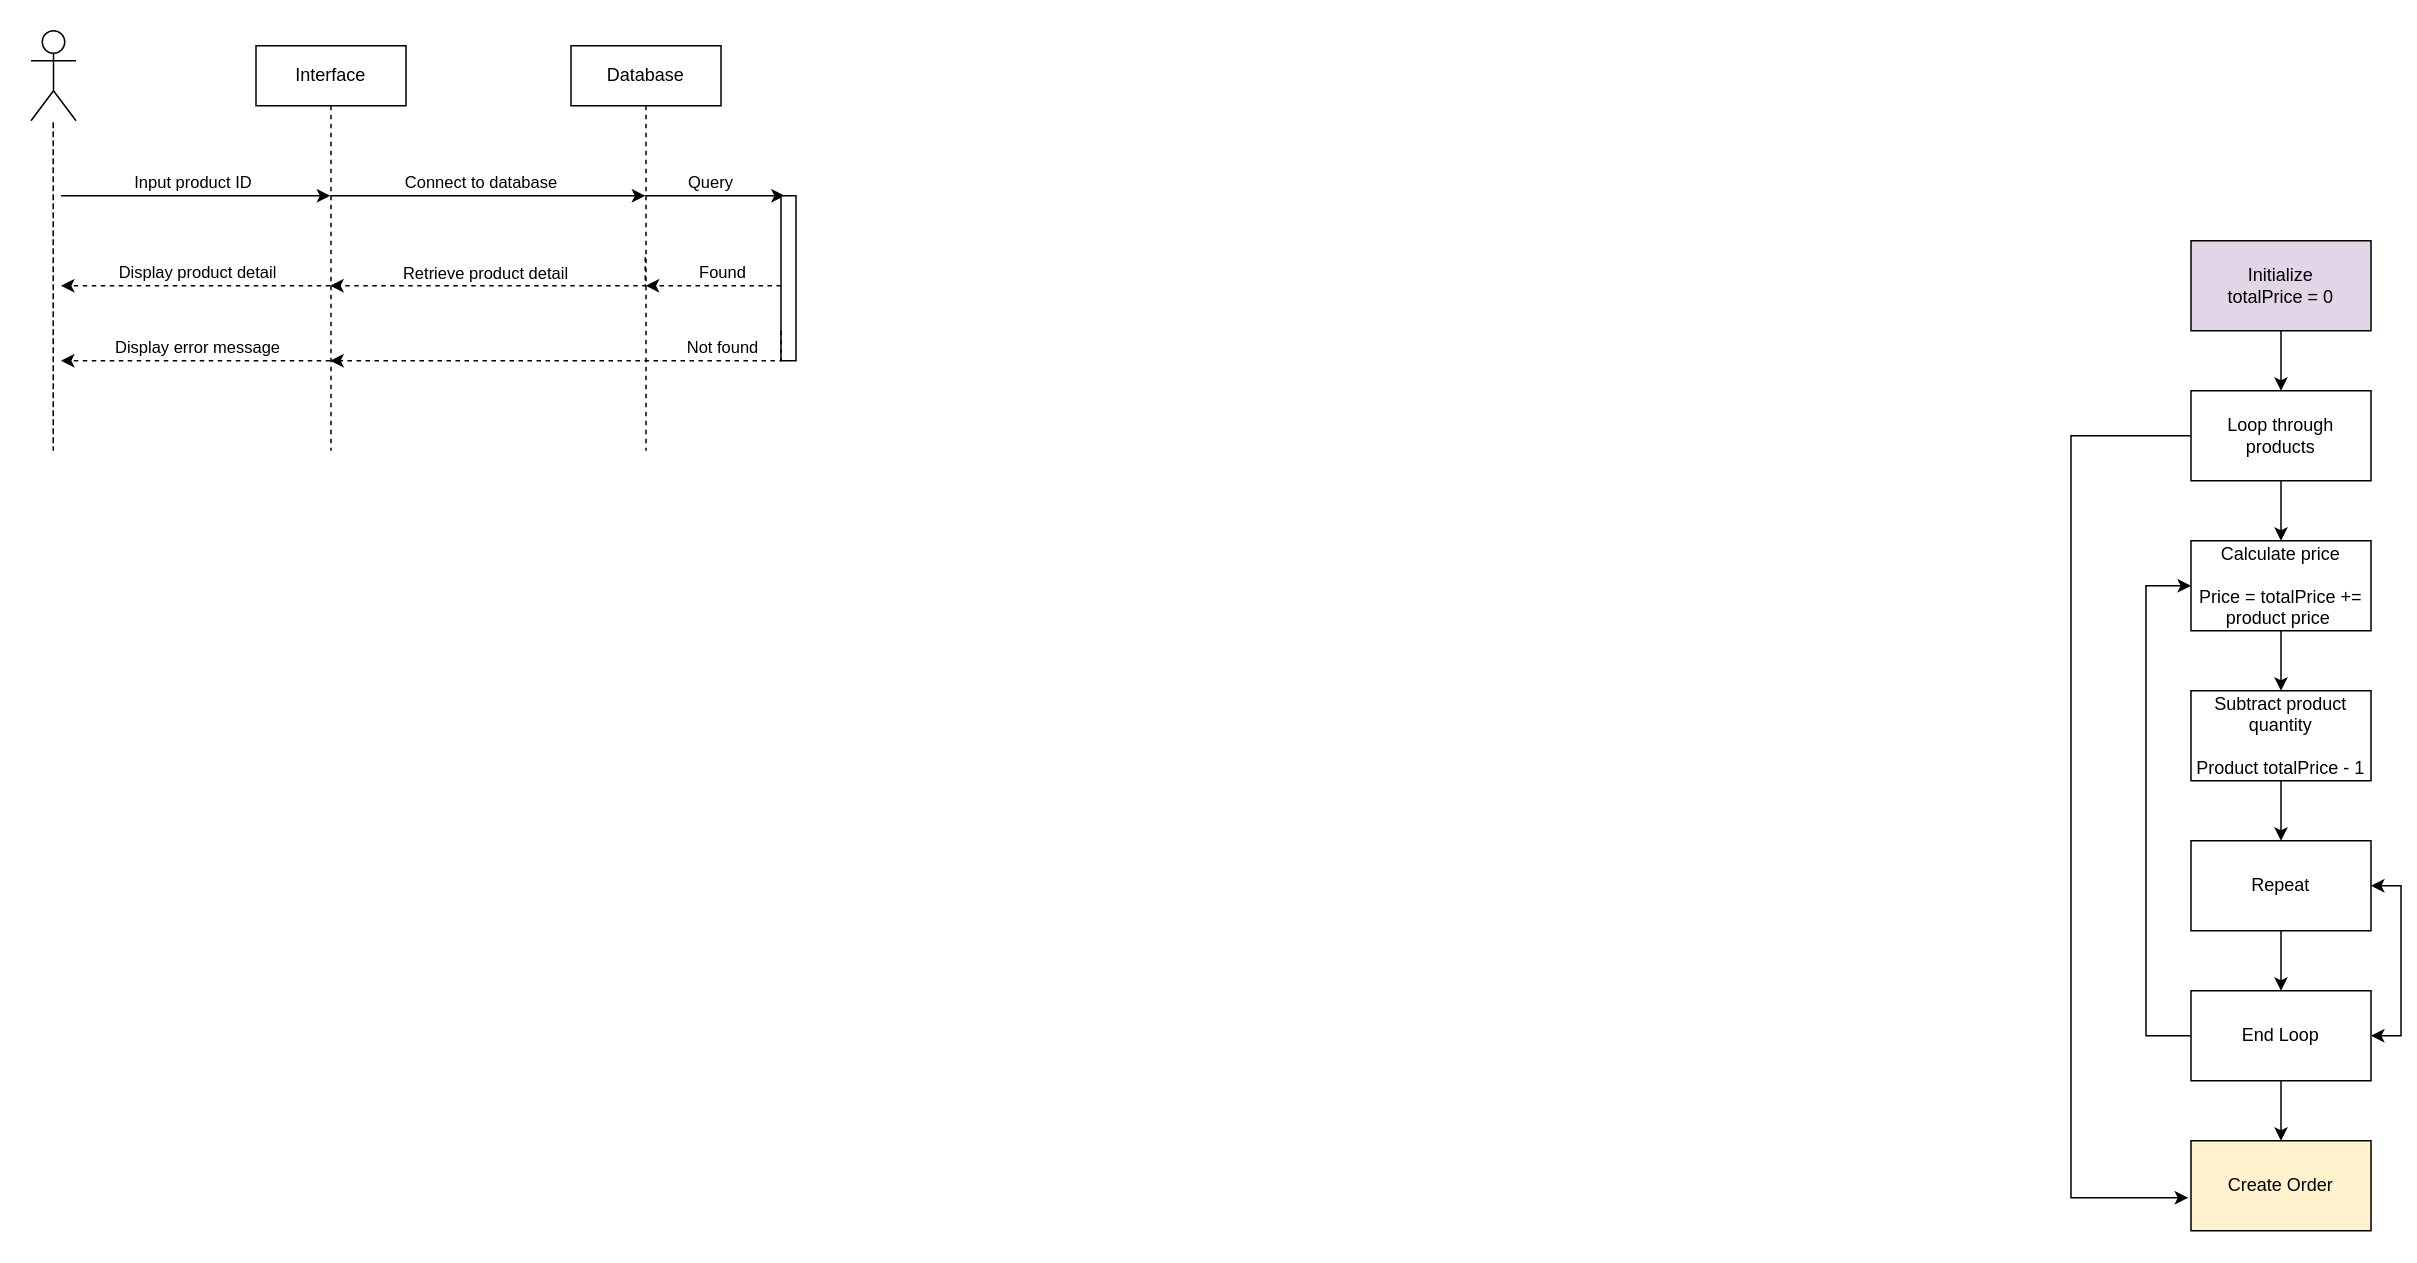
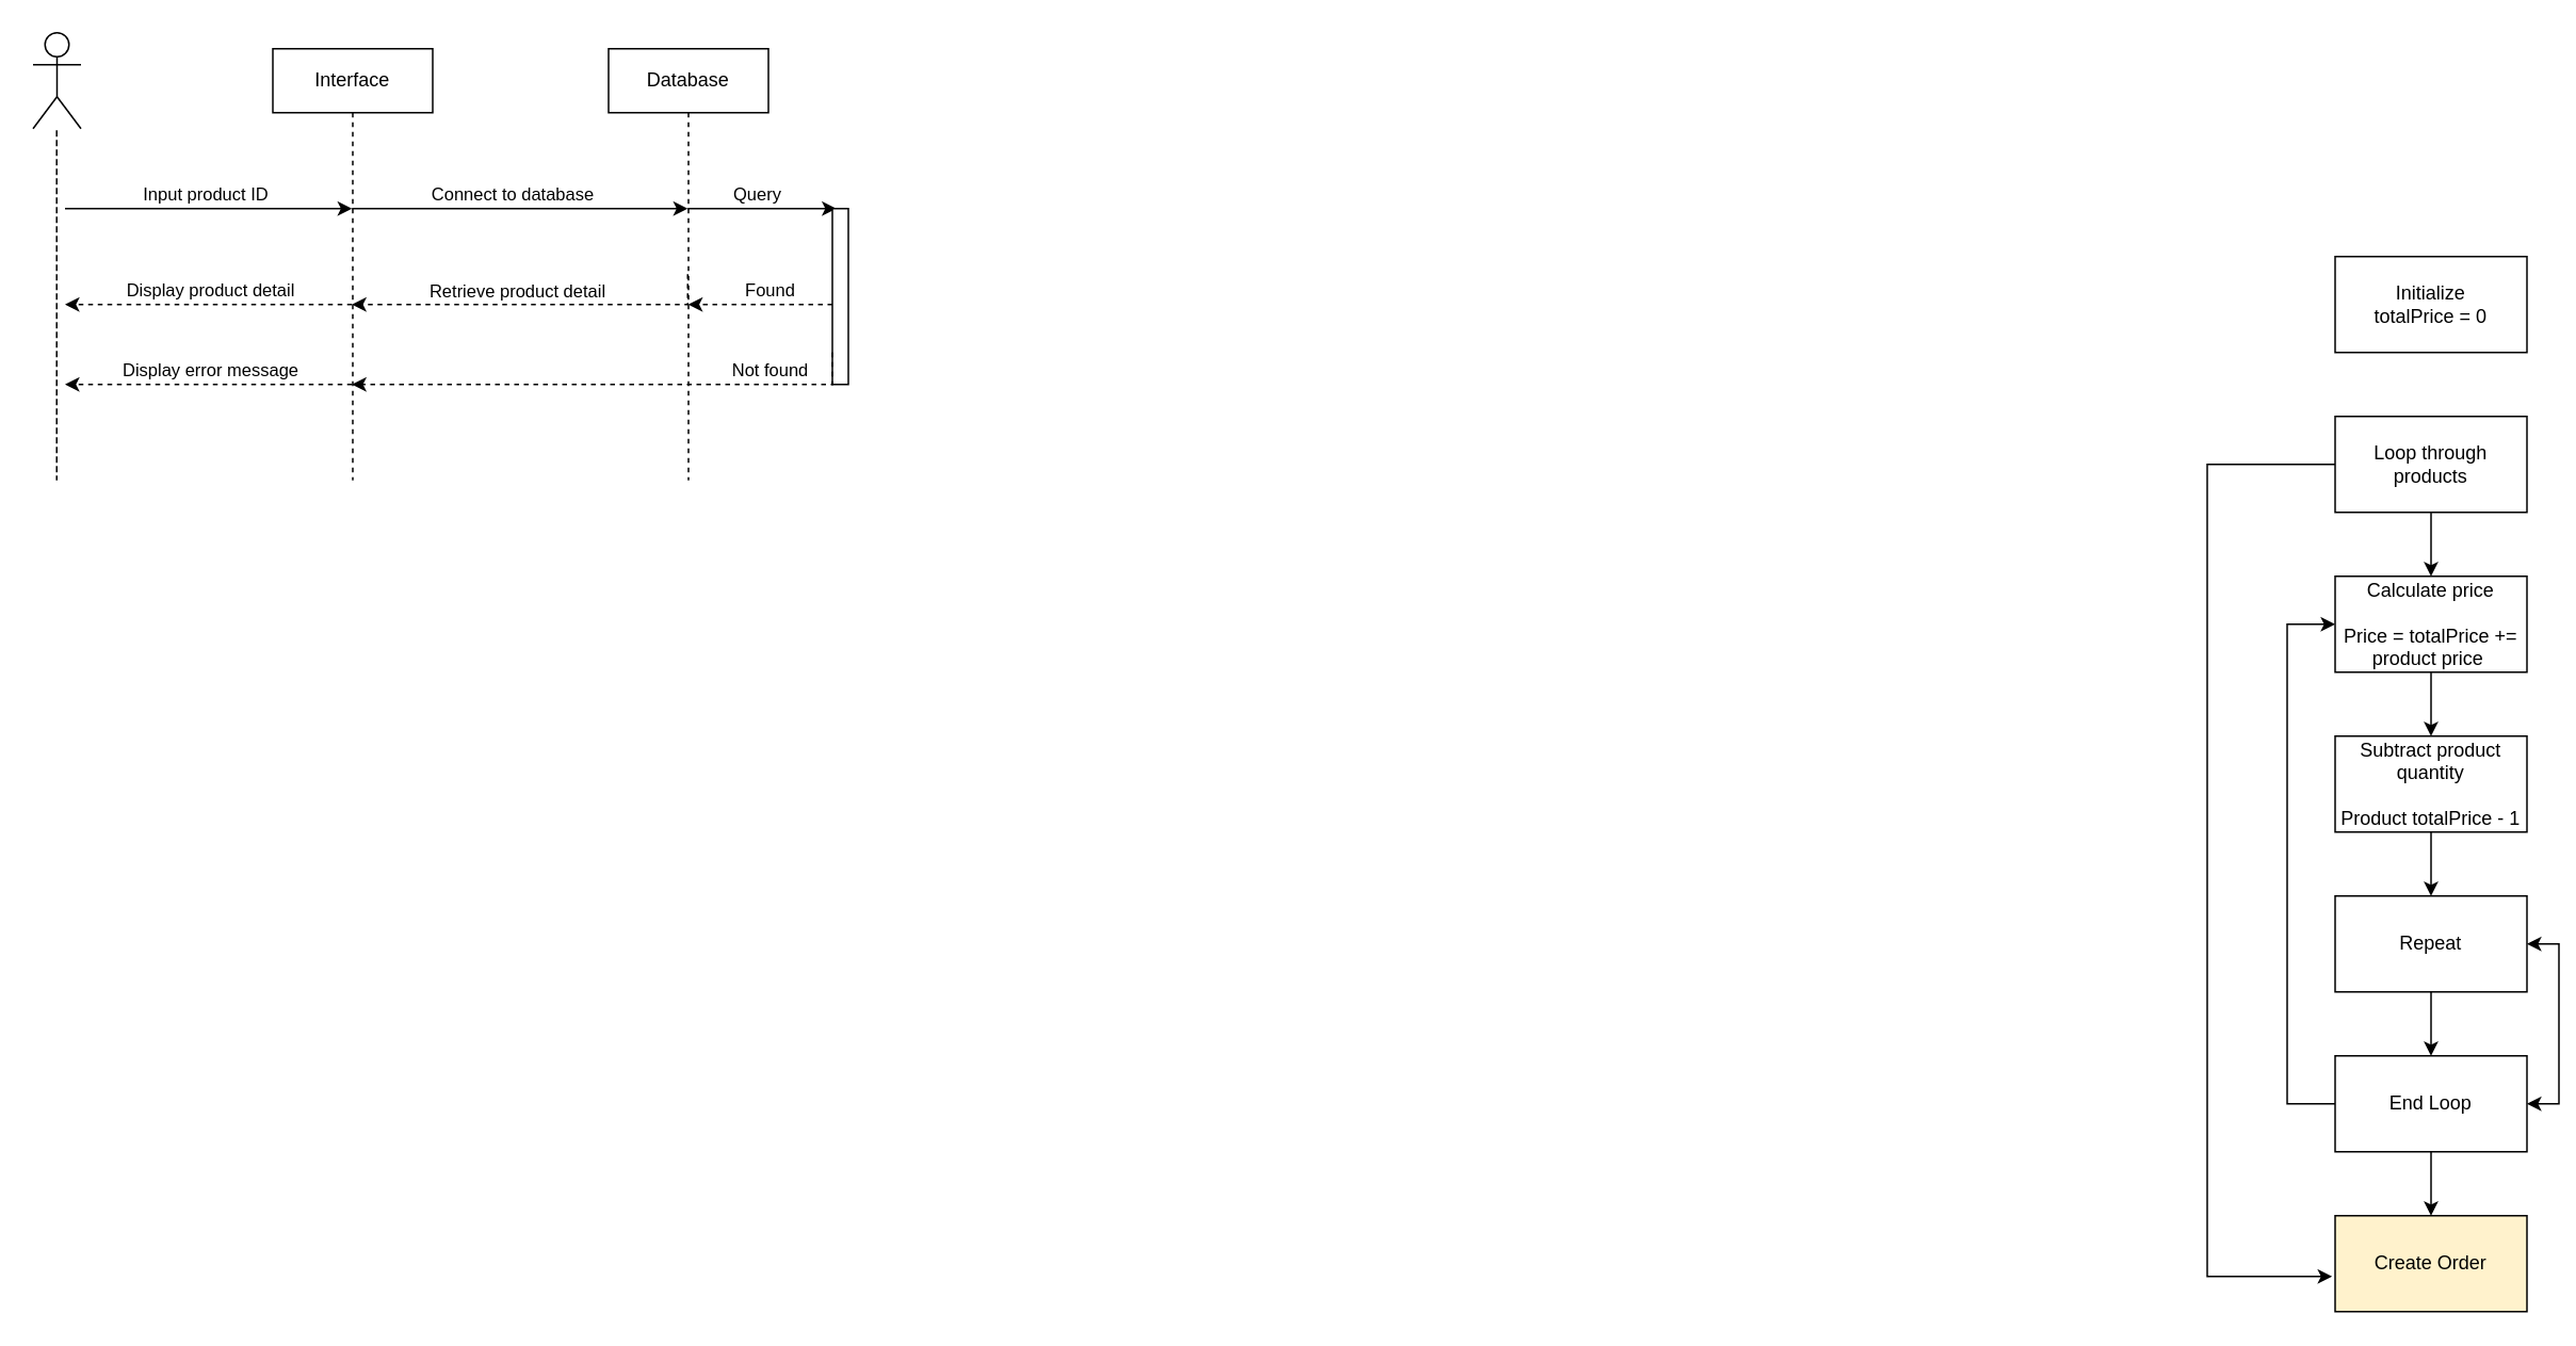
  <mxCell id="0" />
  <mxCell id="1" parent="0" />
  <mxCell id="2" style="edgeStyle=elbowEdgeStyle;rounded=0;orthogonalLoop=1;jettySize=auto;html=1;elbow=vertical;curved=0;dashed=1;endArrow=classic;endFill=1;" parent="1" source="4" edge="1"><mxGeometry relative="1" as="geometry"><mxPoint x="40" y="190" as="targetPoint" /></mxGeometry></mxCell>
  <mxCell id="3" value="Display product detail" style="edgeLabel;html=1;align=center;verticalAlign=middle;resizable=0;points=[];" parent="2" vertex="1" connectable="0"><mxGeometry x="-0.138" y="1" relative="1" as="geometry"><mxPoint x="-12" y="-11" as="offset" /></mxGeometry></mxCell>
  <mxCell id="4" value="Interface" style="shape=umlLifeline;perimeter=lifelinePerimeter;whiteSpace=wrap;html=1;container=0;dropTarget=0;collapsible=0;recursiveResize=0;outlineConnect=0;portConstraint=eastwest;newEdgeStyle={&quot;edgeStyle&quot;:&quot;elbowEdgeStyle&quot;,&quot;elbow&quot;:&quot;vertical&quot;,&quot;curved&quot;:0,&quot;rounded&quot;:0};" parent="1" vertex="1"><mxGeometry x="170" y="30" width="100" height="270" as="geometry" /></mxCell>
  <mxCell id="5" style="edgeStyle=elbowEdgeStyle;rounded=0;orthogonalLoop=1;jettySize=auto;html=1;elbow=vertical;curved=0;entryX=0.25;entryY=0;entryDx=0;entryDy=0;endArrow=classic;endFill=1;" parent="1" source="9" target="20" edge="1"><mxGeometry relative="1" as="geometry"><Array as="points"><mxPoint x="490" y="130" /></Array></mxGeometry></mxCell>
  <mxCell id="6" value="Query" style="edgeLabel;html=1;align=center;verticalAlign=middle;resizable=0;points=[];" parent="5" vertex="1" connectable="0"><mxGeometry x="-0.17" y="2" relative="1" as="geometry"><mxPoint x="4" y="-8" as="offset" /></mxGeometry></mxCell>
  <mxCell id="7" style="edgeStyle=elbowEdgeStyle;rounded=0;orthogonalLoop=1;jettySize=auto;html=1;elbow=vertical;curved=0;endArrow=classic;endFill=1;dashed=1;" parent="1" target="4" edge="1"><mxGeometry relative="1" as="geometry"><mxPoint x="429.5" y="171" as="sourcePoint" /><mxPoint x="219.833" y="171" as="targetPoint" /><Array as="points"><mxPoint x="410" y="190" /><mxPoint x="270" y="186" /><mxPoint x="420" y="226" /><mxPoint x="260" y="196" /><mxPoint x="410" y="246" /><mxPoint x="380" y="186" /></Array></mxGeometry></mxCell>
  <mxCell id="8" value="Retrieve product detail" style="edgeLabel;html=1;align=center;verticalAlign=middle;resizable=0;points=[];" parent="7" vertex="1" connectable="0"><mxGeometry x="-0.276" y="-1" relative="1" as="geometry"><mxPoint x="-43" y="-8" as="offset" /></mxGeometry></mxCell>
  <mxCell id="9" value="Database" style="shape=umlLifeline;perimeter=lifelinePerimeter;whiteSpace=wrap;html=1;container=0;dropTarget=0;collapsible=0;recursiveResize=0;outlineConnect=0;portConstraint=eastwest;newEdgeStyle={&quot;edgeStyle&quot;:&quot;elbowEdgeStyle&quot;,&quot;elbow&quot;:&quot;vertical&quot;,&quot;curved&quot;:0,&quot;rounded&quot;:0};" parent="1" vertex="1"><mxGeometry x="380" y="30" width="100" height="270" as="geometry" /></mxCell>
  <mxCell id="10" style="edgeStyle=orthogonalEdgeStyle;rounded=0;orthogonalLoop=1;jettySize=auto;html=1;dashed=1;endArrow=none;endFill=0;startArrow=none;" parent="1" edge="1"><mxGeometry relative="1" as="geometry"><mxPoint x="34.82" y="300" as="sourcePoint" /><mxPoint x="34.82" y="300" as="targetPoint" /><Array as="points"><mxPoint x="34.82" y="80" /><mxPoint x="34.82" y="80" /></Array></mxGeometry></mxCell>
  <mxCell id="11" value="" style="shape=umlActor;verticalLabelPosition=bottom;verticalAlign=top;html=1;outlineConnect=0;" parent="1" vertex="1"><mxGeometry x="20" y="20" width="30" height="60" as="geometry" /></mxCell>
  <mxCell id="12" style="edgeStyle=elbowEdgeStyle;rounded=0;orthogonalLoop=1;jettySize=auto;html=1;elbow=vertical;curved=0;" parent="1" source="4" target="9" edge="1"><mxGeometry relative="1" as="geometry"><mxPoint x="220.024" y="212" as="sourcePoint" /><mxPoint x="429.5" y="212" as="targetPoint" /><Array as="points"><mxPoint x="310" y="130" /><mxPoint x="270" y="110" /><mxPoint x="250" y="110" /><mxPoint x="370" y="120" /><mxPoint x="360" y="150" /><mxPoint x="360" y="230" /><mxPoint x="260" y="220" /><mxPoint x="250" y="150" /><mxPoint x="260" y="162" /><mxPoint x="390" y="262" /><mxPoint x="380" y="292" /><mxPoint x="380" y="162" /><mxPoint x="400" y="182" /><mxPoint x="390" y="182" /><mxPoint x="360" y="192" /><mxPoint x="270" y="192" /><mxPoint x="330" y="162" /></Array></mxGeometry></mxCell>
  <mxCell id="13" value="Connect to database" style="edgeLabel;html=1;align=center;verticalAlign=middle;resizable=0;points=[];" parent="12" vertex="1" connectable="0"><mxGeometry x="-0.181" y="-1" relative="1" as="geometry"><mxPoint x="14" y="-11" as="offset" /></mxGeometry></mxCell>
  <mxCell id="14" style="edgeStyle=elbowEdgeStyle;rounded=0;orthogonalLoop=1;jettySize=auto;html=1;elbow=vertical;curved=0;endArrow=classic;endFill=1;" parent="1" target="4" edge="1"><mxGeometry relative="1" as="geometry"><mxPoint x="40" y="130" as="sourcePoint" /><Array as="points"><mxPoint x="160" y="130" /></Array></mxGeometry></mxCell>
  <mxCell id="15" value="Input product ID" style="edgeLabel;html=1;align=center;verticalAlign=middle;resizable=0;points=[];" parent="14" vertex="1" connectable="0"><mxGeometry x="-0.033" relative="1" as="geometry"><mxPoint y="-10" as="offset" /></mxGeometry></mxCell>
  <mxCell id="16" style="edgeStyle=elbowEdgeStyle;rounded=0;orthogonalLoop=1;jettySize=auto;html=1;elbow=vertical;curved=0;dashed=1;endArrow=classic;endFill=1;" parent="1" source="4" edge="1"><mxGeometry relative="1" as="geometry"><mxPoint x="40" y="240" as="targetPoint" /><mxPoint x="219.5" y="199.667" as="sourcePoint" /><Array as="points"><mxPoint x="190" y="240" /><mxPoint x="170" y="220" /><mxPoint x="190" y="270" /><mxPoint x="90" y="250" /></Array></mxGeometry></mxCell>
  <mxCell id="17" value="Display error message" style="edgeLabel;html=1;align=center;verticalAlign=middle;resizable=0;points=[];" parent="16" vertex="1" connectable="0"><mxGeometry x="-0.272" y="1" relative="1" as="geometry"><mxPoint x="-24" y="-11" as="offset" /></mxGeometry></mxCell>
  <mxCell id="18" style="edgeStyle=orthogonalEdgeStyle;rounded=0;orthogonalLoop=1;jettySize=auto;html=1;endArrow=classic;endFill=1;dashed=1;" parent="1" edge="1"><mxGeometry relative="1" as="geometry"><mxPoint x="520" y="190" as="sourcePoint" /><mxPoint x="429.833" y="190" as="targetPoint" /><Array as="points"><mxPoint x="460" y="190" /><mxPoint x="460" y="190" /></Array></mxGeometry></mxCell>
  <mxCell id="19" value="Found" style="edgeLabel;html=1;align=center;verticalAlign=middle;resizable=0;points=[];" parent="18" vertex="1" connectable="0"><mxGeometry x="0.213" relative="1" as="geometry"><mxPoint x="15" y="-10" as="offset" /></mxGeometry></mxCell>
  <mxCell id="20" value="" style="rounded=0;whiteSpace=wrap;html=1;" parent="1" vertex="1"><mxGeometry x="520" y="130" width="10" height="110" as="geometry" /></mxCell>
  <mxCell id="21" style="edgeStyle=orthogonalEdgeStyle;rounded=0;orthogonalLoop=1;jettySize=auto;html=1;endArrow=classic;endFill=1;dashed=1;" parent="1" target="4" edge="1"><mxGeometry relative="1" as="geometry"><mxPoint x="520" y="220" as="sourcePoint" /><mxPoint x="429.833" y="220" as="targetPoint" /><Array as="points"><mxPoint x="520" y="240" /></Array></mxGeometry></mxCell>
  <mxCell id="22" value="Not found" style="edgeLabel;html=1;align=center;verticalAlign=middle;resizable=0;points=[];" parent="21" vertex="1" connectable="0"><mxGeometry x="0.213" relative="1" as="geometry"><mxPoint x="134" y="-10" as="offset" /></mxGeometry></mxCell>
- <mxCell id="23" style="edgeStyle=orthogonalEdgeStyle;rounded=0;orthogonalLoop=1;jettySize=auto;html=1;entryX=0.5;entryY=0;entryDx=0;entryDy=0;endArrow=classic;endFill=1;" parent="1" source="24" target="27" edge="1"><mxGeometry relative="1" as="geometry" /></mxCell>
- <mxCell id="24" value="Initialize&lt;br&gt;totalPrice = 0" style="rounded=0;whiteSpace=wrap;html=1;fillColor=#e1d5e7;" parent="1" vertex="1"><mxGeometry x="1460" y="160" width="120" height="60" as="geometry" /></mxCell>
+ <mxCell id="24" value="Initialize&lt;br&gt;totalPrice = 0" style="rounded=0;whiteSpace=wrap;html=1;" parent="1" vertex="1"><mxGeometry x="1460" y="160" width="120" height="60" as="geometry" /></mxCell>
  <mxCell id="25" style="edgeStyle=orthogonalEdgeStyle;rounded=0;orthogonalLoop=1;jettySize=auto;html=1;entryX=0.5;entryY=0;entryDx=0;entryDy=0;startArrow=none;startFill=0;endArrow=classic;endFill=1;" parent="1" source="27" target="30" edge="1"><mxGeometry relative="1" as="geometry" /></mxCell>
  <mxCell id="26" style="edgeStyle=orthogonalEdgeStyle;rounded=0;orthogonalLoop=1;jettySize=auto;html=1;startArrow=none;startFill=0;endArrow=classic;endFill=1;entryX=-0.016;entryY=0.633;entryDx=0;entryDy=0;entryPerimeter=0;" parent="1" source="27" target="38" edge="1"><mxGeometry relative="1" as="geometry"><mxPoint x="1380" y="730" as="targetPoint" /><Array as="points"><mxPoint x="1380" y="290" /><mxPoint x="1380" y="798" /></Array></mxGeometry></mxCell>
  <mxCell id="27" value="Loop through products" style="rounded=0;whiteSpace=wrap;html=1;" parent="1" vertex="1"><mxGeometry x="1460" y="260" width="120" height="60" as="geometry" /></mxCell>
  <mxCell id="28" style="edgeStyle=orthogonalEdgeStyle;rounded=0;orthogonalLoop=1;jettySize=auto;html=1;entryX=0.5;entryY=0;entryDx=0;entryDy=0;startArrow=none;startFill=0;endArrow=classic;endFill=1;" parent="1" source="30" target="32" edge="1"><mxGeometry relative="1" as="geometry" /></mxCell>
  <mxCell id="29" style="edgeStyle=orthogonalEdgeStyle;rounded=0;orthogonalLoop=1;jettySize=auto;html=1;entryX=0;entryY=0.5;entryDx=0;entryDy=0;startArrow=classic;startFill=1;endArrow=none;endFill=0;" parent="1" source="30" target="37" edge="1"><mxGeometry relative="1" as="geometry"><Array as="points"><mxPoint x="1430" y="390" /><mxPoint x="1430" y="690" /></Array></mxGeometry></mxCell>
  <mxCell id="30" value="Calculate price&lt;br&gt;&lt;br&gt;Price = totalPrice += product price&amp;nbsp;" style="rounded=0;whiteSpace=wrap;html=1;" parent="1" vertex="1"><mxGeometry x="1460" y="360" width="120" height="60" as="geometry" /></mxCell>
  <mxCell id="31" style="edgeStyle=orthogonalEdgeStyle;rounded=0;orthogonalLoop=1;jettySize=auto;html=1;entryX=0.5;entryY=0;entryDx=0;entryDy=0;startArrow=none;startFill=0;endArrow=classic;endFill=1;" parent="1" source="32" target="34" edge="1"><mxGeometry relative="1" as="geometry" /></mxCell>
  <mxCell id="32" value="Subtract product quantity&lt;br&gt;&lt;br&gt;Product totalPrice - 1" style="rounded=0;whiteSpace=wrap;html=1;" parent="1" vertex="1"><mxGeometry x="1460" y="460" width="120" height="60" as="geometry" /></mxCell>
  <mxCell id="33" style="edgeStyle=orthogonalEdgeStyle;rounded=0;orthogonalLoop=1;jettySize=auto;html=1;entryX=0.5;entryY=0;entryDx=0;entryDy=0;startArrow=none;startFill=0;endArrow=classic;endFill=1;" parent="1" source="34" target="37" edge="1"><mxGeometry relative="1" as="geometry" /></mxCell>
  <mxCell id="34" value="Repeat" style="rounded=0;whiteSpace=wrap;html=1;" parent="1" vertex="1"><mxGeometry x="1460" y="560" width="120" height="60" as="geometry" /></mxCell>
  <mxCell id="35" style="edgeStyle=orthogonalEdgeStyle;rounded=0;orthogonalLoop=1;jettySize=auto;html=1;entryX=1;entryY=0.5;entryDx=0;entryDy=0;endArrow=classic;endFill=1;exitX=1;exitY=0.5;exitDx=0;exitDy=0;startArrow=classic;startFill=1;" parent="1" source="37" target="34" edge="1"><mxGeometry relative="1" as="geometry" /></mxCell>
  <mxCell id="36" value="" style="edgeStyle=orthogonalEdgeStyle;rounded=0;orthogonalLoop=1;jettySize=auto;html=1;startArrow=none;startFill=0;endArrow=classic;endFill=1;" parent="1" source="37" target="38" edge="1"><mxGeometry relative="1" as="geometry" /></mxCell>
  <mxCell id="37" value="End Loop" style="rounded=0;whiteSpace=wrap;html=1;" parent="1" vertex="1"><mxGeometry x="1460" y="660" width="120" height="60" as="geometry" /></mxCell>
  <mxCell id="38" value="Create Order" style="rounded=0;whiteSpace=wrap;html=1;fillColor=#fff2cc;" parent="1" vertex="1"><mxGeometry x="1460" y="760" width="120" height="60" as="geometry" /></mxCell>
